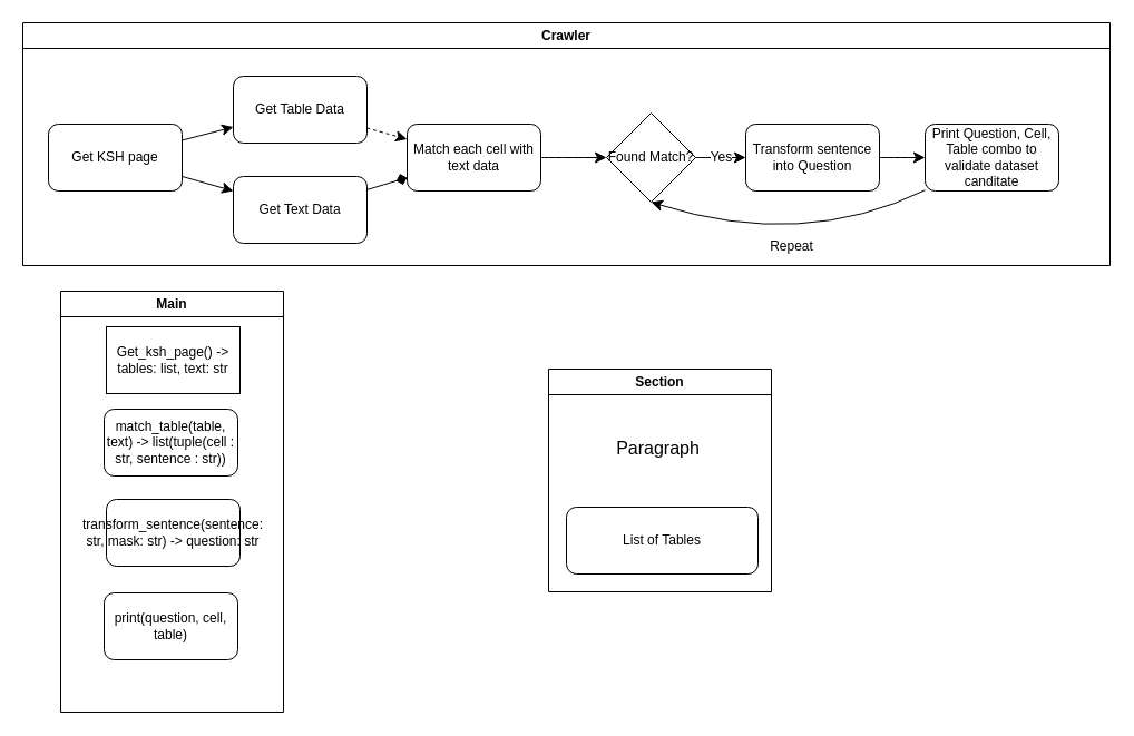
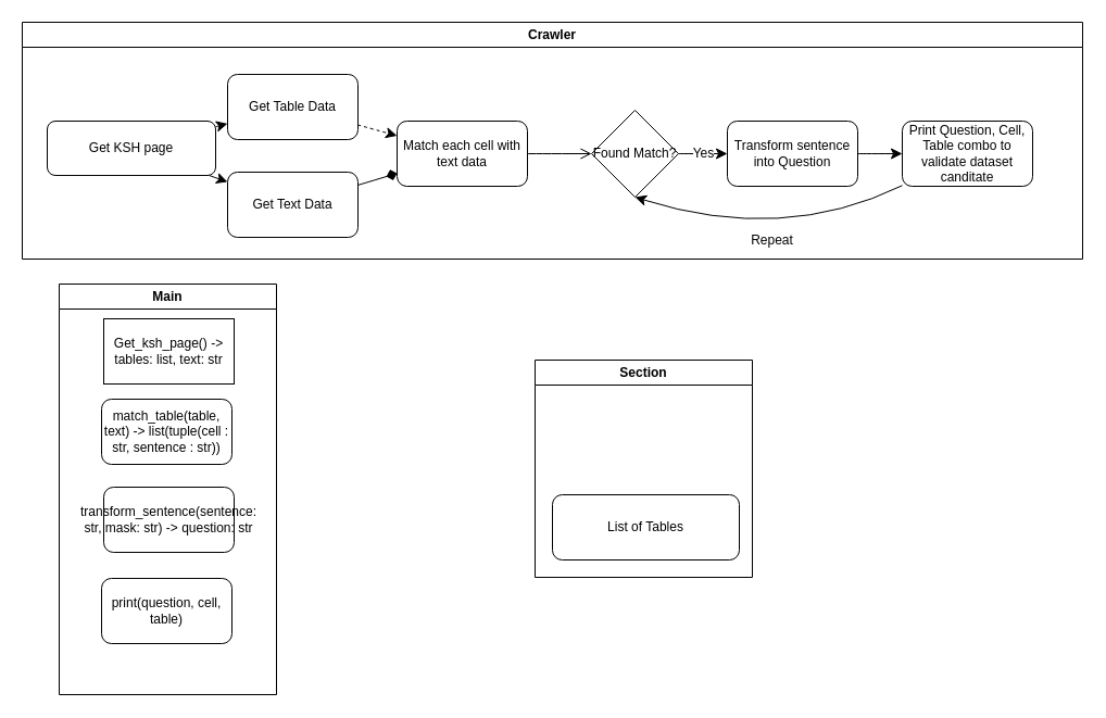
  <mxCell id="0" />
  <mxCell id="1" parent="0" />
  <mxCell id="2" value="Crawler" style="swimlane;whiteSpace=wrap;html=1;" parent="1" vertex="1"><mxGeometry x="20" y="20" width="976" height="218" as="geometry" /></mxCell>
  <mxCell id="3" value="" style="edgeStyle=none;curved=1;rounded=0;orthogonalLoop=1;jettySize=auto;html=1;fontSize=12;startSize=8;endSize=8;" parent="2" source="5" target="7" edge="1"><mxGeometry relative="1" as="geometry" /></mxCell>
  <mxCell id="4" style="edgeStyle=none;curved=1;rounded=0;orthogonalLoop=1;jettySize=auto;html=1;fontSize=12;startSize=8;endSize=8;" parent="2" source="5" target="9" edge="1"><mxGeometry relative="1" as="geometry" /></mxCell>
- <mxCell id="5" value="Get KSH page" style="rounded=1;whiteSpace=wrap;html=1;" parent="2" vertex="1"><mxGeometry x="23" y="91" width="120" height="60" as="geometry" /></mxCell>
+ <mxCell id="5" value="Get KSH page" style="rounded=1;whiteSpace=wrap;html=1;" parent="2" vertex="1"><mxGeometry x="23" y="91" width="155" height="50" as="geometry" /></mxCell>
  <mxCell id="6" style="edgeStyle=none;curved=1;rounded=0;orthogonalLoop=1;jettySize=auto;html=1;fontSize=12;startSize=8;endSize=8;dashed=1;" parent="2" source="7" target="11" edge="1"><mxGeometry relative="1" as="geometry" /></mxCell>
  <mxCell id="7" value="Get Table Data" style="rounded=1;whiteSpace=wrap;html=1;" parent="2" vertex="1"><mxGeometry x="189" y="48" width="120" height="60" as="geometry" /></mxCell>
  <mxCell id="8" style="edgeStyle=none;curved=1;rounded=0;orthogonalLoop=1;jettySize=auto;html=1;fontSize=12;startSize=8;endSize=8;endArrow=diamond;" parent="2" source="9" target="11" edge="1"><mxGeometry relative="1" as="geometry" /></mxCell>
  <mxCell id="9" value="Get Text Data" style="rounded=1;whiteSpace=wrap;html=1;" parent="2" vertex="1"><mxGeometry x="189" y="138" width="120" height="60" as="geometry" /></mxCell>
- <mxCell id="10" value="" style="edgeStyle=none;curved=1;rounded=0;orthogonalLoop=1;jettySize=auto;html=1;fontSize=12;startSize=8;endSize=8;" parent="2" source="11" target="13" edge="1"><mxGeometry relative="1" as="geometry" /></mxCell>
+ <mxCell id="10" value="" style="edgeStyle=none;curved=1;rounded=0;orthogonalLoop=1;jettySize=auto;html=1;fontSize=12;startSize=8;endSize=8;endArrow=open;" parent="2" source="11" target="13" edge="1"><mxGeometry relative="1" as="geometry" /></mxCell>
  <mxCell id="11" value="Match each cell with text data" style="rounded=1;whiteSpace=wrap;html=1;" parent="2" vertex="1"><mxGeometry x="345" y="91" width="120" height="60" as="geometry" /></mxCell>
  <mxCell id="12" value="Yes" style="edgeStyle=none;curved=1;rounded=0;orthogonalLoop=1;jettySize=auto;html=1;fontSize=12;startSize=8;endSize=8;" parent="2" source="13" target="15" edge="1"><mxGeometry relative="1" as="geometry" /></mxCell>
  <mxCell id="13" value="Found Match?" style="rhombus;whiteSpace=wrap;html=1;" parent="2" vertex="1"><mxGeometry x="524" y="81" width="80" height="80" as="geometry" /></mxCell>
  <mxCell id="14" value="" style="edgeStyle=none;curved=1;rounded=0;orthogonalLoop=1;jettySize=auto;html=1;fontSize=12;startSize=8;endSize=8;" parent="2" source="15" target="17" edge="1"><mxGeometry relative="1" as="geometry" /></mxCell>
  <mxCell id="15" value="Transform sentence into Question" style="rounded=1;whiteSpace=wrap;html=1;" parent="2" vertex="1"><mxGeometry x="649" y="91" width="120" height="60" as="geometry" /></mxCell>
  <mxCell id="16" value="Repeat" style="edgeStyle=none;curved=1;rounded=0;orthogonalLoop=1;jettySize=auto;html=1;entryX=0.5;entryY=1;entryDx=0;entryDy=0;fontSize=12;startSize=8;endSize=8;" parent="2" source="17" target="13" edge="1"><mxGeometry relative="1" as="geometry"><Array as="points"><mxPoint x="700" y="204" /></Array></mxGeometry></mxCell>
  <mxCell id="17" value="Print Question, Cell, Table combo to validate dataset canditate" style="rounded=1;whiteSpace=wrap;html=1;" parent="2" vertex="1"><mxGeometry x="810" y="91" width="120" height="60" as="geometry" /></mxCell>
  <mxCell id="18" value="Main" style="swimlane;whiteSpace=wrap;html=1;" parent="1" vertex="1"><mxGeometry x="54" y="261" width="200" height="378" as="geometry" /></mxCell>
  <mxCell id="19" value="Get_ksh_page() -&amp;gt; tables: list, text: str" style="whiteSpace=wrap;html=1;rounded=0;" parent="18" vertex="1"><mxGeometry x="41" y="32" width="120" height="60" as="geometry" /></mxCell>
  <mxCell id="20" value="match_table(table, text) -&amp;gt; list(tuple(cell : str, sentence : str))" style="rounded=1;whiteSpace=wrap;html=1;" parent="18" vertex="1"><mxGeometry x="39" y="106" width="120" height="60" as="geometry" /></mxCell>
  <mxCell id="21" value="transform_sentence(sentence: str,&amp;nbsp;&lt;span style=&quot;background-color: initial;&quot;&gt;mask: str) -&amp;gt; question: str&lt;/span&gt;" style="rounded=1;whiteSpace=wrap;html=1;" parent="18" vertex="1"><mxGeometry x="41" y="187" width="120" height="60" as="geometry" /></mxCell>
  <mxCell id="22" value="print(question, cell, table)" style="rounded=1;whiteSpace=wrap;html=1;" parent="18" vertex="1"><mxGeometry x="39" y="271" width="120" height="60" as="geometry" /></mxCell>
  <mxCell id="23" value="Section" style="swimlane;whiteSpace=wrap;html=1;" vertex="1" parent="1"><mxGeometry x="492" y="331" width="200" height="200" as="geometry" /></mxCell>
- <mxCell id="24" value="Paragraph" style="text;html=1;align=center;verticalAlign=middle;whiteSpace=wrap;rounded=0;fontSize=16;" vertex="1" parent="23"><mxGeometry x="7" y="29" width="183" height="83" as="geometry" /></mxCell>
  <mxCell id="25" value="List of Tables" style="rounded=1;whiteSpace=wrap;html=1;" vertex="1" parent="23"><mxGeometry x="16" y="124" width="172" height="60" as="geometry" /></mxCell>
